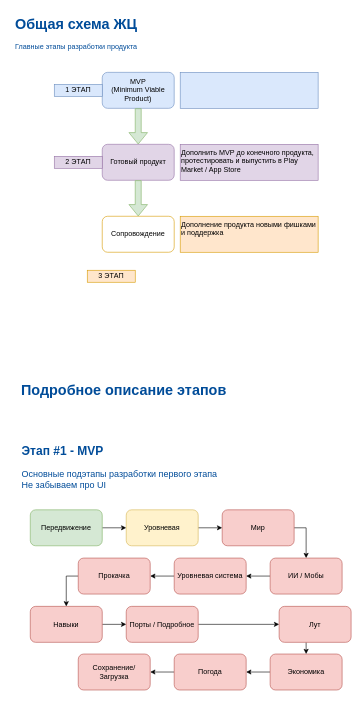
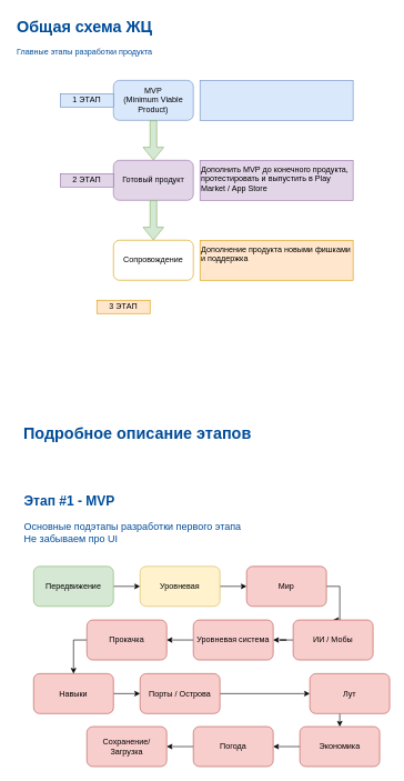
  <mxCell id="0" />
  <mxCell id="1" parent="0" />
  <mxCell id="2" value="MVP&lt;br&gt;(&lt;span&gt;Minimum Viable Product&lt;/span&gt;)&lt;br&gt;" style="rounded=1;whiteSpace=wrap;html=1;fillColor=#dae8fc;strokeColor=#6c8ebf;" parent="1" vertex="1"><mxGeometry x="170" y="120" width="120" height="60" as="geometry" /></mxCell>
  <mxCell id="3" value="1 ЭТАП" style="text;html=1;strokeColor=#6c8ebf;fillColor=#dae8fc;align=center;verticalAlign=middle;whiteSpace=wrap;rounded=0;" parent="1" vertex="1"><mxGeometry x="90" y="140" width="80" height="20" as="geometry" /></mxCell>
  <mxCell id="4" value="Готовый продукт&lt;br&gt;" style="rounded=1;whiteSpace=wrap;html=1;fillColor=#e1d5e7;strokeColor=#9673a6;" parent="1" vertex="1"><mxGeometry x="170" y="240" width="120" height="60" as="geometry" /></mxCell>
  <mxCell id="5" value="2 ЭТАП" style="text;html=1;strokeColor=#9673a6;fillColor=#e1d5e7;align=center;verticalAlign=middle;whiteSpace=wrap;rounded=0;" parent="1" vertex="1"><mxGeometry x="90" y="260" width="80" height="20" as="geometry" /></mxCell>
  <mxCell id="6" value="Дополнить MVP до конечного продукта, протестировать и выпустить в Play Market / App Store" style="text;html=1;strokeColor=#9673a6;fillColor=#e1d5e7;align=left;verticalAlign=top;whiteSpace=wrap;rounded=0;labelPosition=center;verticalLabelPosition=middle;" parent="1" vertex="1"><mxGeometry x="300" y="240" width="230" height="60" as="geometry" /></mxCell>
  <mxCell id="7" value="" style="shape=flexArrow;endArrow=classic;html=1;exitX=0.5;exitY=1;exitDx=0;exitDy=0;entryX=0.5;entryY=0;entryDx=0;entryDy=0;fillColor=#d5e8d4;strokeColor=#82b366;" parent="1" source="2" target="4" edge="1"><mxGeometry width="50" height="50" relative="1" as="geometry"><mxPoint x="60" y="250" as="sourcePoint" /><mxPoint x="110" y="200" as="targetPoint" /></mxGeometry></mxCell>
  <mxCell id="8" value="" style="text;html=1;strokeColor=#6c8ebf;fillColor=#dae8fc;align=left;verticalAlign=top;whiteSpace=wrap;rounded=0;labelPosition=center;verticalLabelPosition=middle;" parent="1" vertex="1"><mxGeometry x="300" y="120" width="230" height="60" as="geometry" /></mxCell>
  <mxCell id="9" value="Сопровождение" style="rounded=1;whiteSpace=wrap;html=1;fillColor=#ffffff;strokeColor=#d79b00;" parent="1" vertex="1"><mxGeometry x="170" y="360" width="120" height="60" as="geometry" /></mxCell>
  <mxCell id="10" value="3 ЭТАП" style="text;html=1;strokeColor=#d79b00;fillColor=#ffe6cc;align=center;verticalAlign=middle;whiteSpace=wrap;rounded=0;" parent="1" vertex="1"><mxGeometry x="145" y="450" width="80" height="20" as="geometry" /></mxCell>
  <mxCell id="11" value="Дополнение продукта новыми фишками и поддержка" style="text;html=1;strokeColor=#d79b00;fillColor=#ffe6cc;align=left;verticalAlign=top;whiteSpace=wrap;rounded=0;labelPosition=center;verticalLabelPosition=middle;" parent="1" vertex="1"><mxGeometry x="300" y="360" width="230" height="60" as="geometry" /></mxCell>
  <mxCell id="12" value="" style="shape=flexArrow;endArrow=classic;html=1;exitX=0.5;exitY=1;exitDx=0;exitDy=0;entryX=0.5;entryY=0;entryDx=0;entryDy=0;fillColor=#d5e8d4;strokeColor=#82b366;" parent="1" source="4" target="9" edge="1"><mxGeometry width="50" height="50" relative="1" as="geometry"><mxPoint x="263.167" y="310.167" as="sourcePoint" /><mxPoint x="263.167" y="370.167" as="targetPoint" /></mxGeometry></mxCell>
  <mxCell id="13" value="&lt;h1&gt;&lt;font color=&quot;#004c99&quot;&gt;Общая схема ЖЦ&lt;/font&gt;&lt;/h1&gt;&lt;div&gt;&lt;font color=&quot;#004c99&quot;&gt;Главные этапы разработки продукта&lt;/font&gt;&lt;/div&gt;" style="text;html=1;strokeColor=none;fillColor=none;spacing=5;spacingTop=-20;whiteSpace=wrap;overflow=hidden;rounded=0;align=left;" parent="1" vertex="1"><mxGeometry x="20" y="20" width="230" height="90" as="geometry" /></mxCell>
  <mxCell id="14" value="&lt;h1&gt;&lt;font color=&quot;#004c99&quot;&gt;Подробное описание этапов&lt;/font&gt;&lt;/h1&gt;" style="text;html=1;strokeColor=none;fillColor=none;spacing=5;spacingTop=-20;whiteSpace=wrap;overflow=hidden;rounded=0;align=left;" parent="1" vertex="1"><mxGeometry x="30" y="630" width="470" height="90" as="geometry" /></mxCell>
  <mxCell id="15" value="&lt;h1&gt;&lt;font color=&quot;#004c99&quot; style=&quot;font-size: 20px&quot;&gt;Этап #1 - MVP&lt;/font&gt;&lt;/h1&gt;&lt;div style=&quot;font-size: 15px&quot;&gt;&lt;font color=&quot;#004c99&quot; style=&quot;font-size: 15px&quot;&gt;Основные подэтапы разработки первого этапа&lt;/font&gt;&lt;/div&gt;&lt;div style=&quot;font-size: 15px&quot;&gt;&lt;font color=&quot;#004c99&quot; style=&quot;font-size: 15px&quot;&gt;Не забываем про UI&lt;/font&gt;&lt;/div&gt;" style="text;html=1;strokeColor=none;fillColor=none;spacing=5;spacingTop=-20;whiteSpace=wrap;overflow=hidden;rounded=0;align=left;" parent="1" vertex="1"><mxGeometry x="31" y="730" width="470" height="90" as="geometry" /></mxCell>
  <mxCell id="16" style="edgeStyle=orthogonalEdgeStyle;rounded=0;orthogonalLoop=1;jettySize=auto;html=1;entryX=0;entryY=0.5;entryDx=0;entryDy=0;" parent="1" source="17" target="19" edge="1"><mxGeometry relative="1" as="geometry" /></mxCell>
  <mxCell id="17" value="&lt;div style=&quot;text-align: center&quot;&gt;&lt;span&gt;Передвижение&lt;/span&gt;&lt;/div&gt;" style="rounded=1;whiteSpace=wrap;html=1;align=center;fillColor=#d5e8d4;strokeColor=#82b366;" parent="1" vertex="1"><mxGeometry x="50" y="849.5" width="120" height="60" as="geometry" /></mxCell>
  <mxCell id="18" style="edgeStyle=orthogonalEdgeStyle;rounded=0;orthogonalLoop=1;jettySize=auto;html=1;entryX=0;entryY=0.5;entryDx=0;entryDy=0;" parent="1" source="19" target="21" edge="1"><mxGeometry relative="1" as="geometry" /></mxCell>
  <mxCell id="19" value="&lt;div style=&quot;text-align: center&quot;&gt;&lt;span&gt;Уровневая&lt;/span&gt;&lt;/div&gt;" style="rounded=1;whiteSpace=wrap;html=1;align=center;fillColor=#fff2cc;strokeColor=#d6b656;" parent="1" vertex="1"><mxGeometry x="210" y="849.5" width="120" height="60" as="geometry" /></mxCell>
  <mxCell id="20" style="edgeStyle=orthogonalEdgeStyle;rounded=0;orthogonalLoop=1;jettySize=auto;html=1;entryX=0.5;entryY=0;entryDx=0;entryDy=0;" parent="1" source="21" target="29" edge="1"><mxGeometry relative="1" as="geometry"><Array as="points"><mxPoint x="510" y="880" /></Array></mxGeometry></mxCell>
  <mxCell id="21" value="&lt;div style=&quot;text-align: center&quot;&gt;&lt;span&gt;Мир&lt;/span&gt;&lt;/div&gt;" style="rounded=1;whiteSpace=wrap;html=1;align=center;fillColor=#f8cecc;strokeColor=#b85450;" parent="1" vertex="1"><mxGeometry x="370" y="849.5" width="120" height="60" as="geometry" /></mxCell>
  <mxCell id="22" style="edgeStyle=orthogonalEdgeStyle;rounded=0;orthogonalLoop=1;jettySize=auto;html=1;entryX=1;entryY=0.5;entryDx=0;entryDy=0;" parent="1" source="23" target="27" edge="1"><mxGeometry relative="1" as="geometry" /></mxCell>
  <mxCell id="23" value="&lt;div style=&quot;text-align: center&quot;&gt;&lt;span&gt;Уровневая система&lt;/span&gt;&lt;/div&gt;" style="rounded=1;whiteSpace=wrap;html=1;align=center;fillColor=#f8cecc;strokeColor=#b85450;" parent="1" vertex="1"><mxGeometry x="290" y="930" width="120" height="60" as="geometry" /></mxCell>
  <mxCell id="24" style="edgeStyle=orthogonalEdgeStyle;rounded=0;orthogonalLoop=1;jettySize=auto;html=1;entryX=0;entryY=0.5;entryDx=0;entryDy=0;" parent="1" source="25" target="33" edge="1"><mxGeometry relative="1" as="geometry" /></mxCell>
  <mxCell id="25" value="&lt;div style=&quot;text-align: center&quot;&gt;&lt;span&gt;Навыки&lt;/span&gt;&lt;/div&gt;" style="rounded=1;whiteSpace=wrap;html=1;align=center;fillColor=#f8cecc;strokeColor=#b85450;" parent="1" vertex="1"><mxGeometry x="50" y="1010.5" width="120" height="60" as="geometry" /></mxCell>
  <mxCell id="26" style="edgeStyle=orthogonalEdgeStyle;rounded=0;orthogonalLoop=1;jettySize=auto;html=1;entryX=0.5;entryY=0;entryDx=0;entryDy=0;" parent="1" source="27" target="25" edge="1"><mxGeometry relative="1" as="geometry"><Array as="points"><mxPoint x="110" y="960" /></Array></mxGeometry></mxCell>
  <mxCell id="27" value="&lt;div style=&quot;text-align: center&quot;&gt;&lt;span&gt;Прокачка&lt;/span&gt;&lt;/div&gt;" style="rounded=1;whiteSpace=wrap;html=1;align=center;fillColor=#f8cecc;strokeColor=#b85450;" parent="1" vertex="1"><mxGeometry x="130" y="930" width="120" height="60" as="geometry" /></mxCell>
  <mxCell id="28" style="edgeStyle=orthogonalEdgeStyle;rounded=0;orthogonalLoop=1;jettySize=auto;html=1;entryX=1;entryY=0.5;entryDx=0;entryDy=0;" parent="1" source="29" target="23" edge="1"><mxGeometry relative="1" as="geometry" /></mxCell>
- <mxCell id="29" value="ИИ / Мобы" style="rounded=1;whiteSpace=wrap;html=1;align=center;fillColor=#f8cecc;strokeColor=#b85450;" parent="1" vertex="1"><mxGeometry x="450" y="930" width="120" height="60" as="geometry" /></mxCell>
+ <mxCell id="29" value="ИИ / Мобы" style="rounded=1;whiteSpace=wrap;html=1;align=center;fillColor=#f8cecc;strokeColor=#b85450;" parent="1" vertex="1"><mxGeometry x="440" y="930" width="120" height="60" as="geometry" /></mxCell>
  <mxCell id="30" style="edgeStyle=orthogonalEdgeStyle;rounded=0;orthogonalLoop=1;jettySize=auto;html=1;entryX=1;entryY=0.5;entryDx=0;entryDy=0;" parent="1" source="31" target="35" edge="1"><mxGeometry relative="1" as="geometry" /></mxCell>
  <mxCell id="31" value="&lt;div style=&quot;text-align: center&quot;&gt;Экономика&lt;/div&gt;" style="rounded=1;whiteSpace=wrap;html=1;align=center;fillColor=#f8cecc;strokeColor=#b85450;" parent="1" vertex="1"><mxGeometry x="450" y="1090" width="120" height="60" as="geometry" /></mxCell>
  <mxCell id="32" style="edgeStyle=orthogonalEdgeStyle;rounded=0;orthogonalLoop=1;jettySize=auto;html=1;entryX=0;entryY=0.5;entryDx=0;entryDy=0;" parent="1" source="33" target="37" edge="1"><mxGeometry relative="1" as="geometry" /></mxCell>
- <mxCell id="33" value="&lt;div style=&quot;text-align: center&quot;&gt;Порты / Подробное&lt;/div&gt;" style="rounded=1;whiteSpace=wrap;html=1;align=center;fillColor=#f8cecc;strokeColor=#b85450;" parent="1" vertex="1"><mxGeometry x="210" y="1010.5" width="120" height="60" as="geometry" /></mxCell>
+ <mxCell id="33" value="&lt;div style=&quot;text-align: center&quot;&gt;Порты / Острова&lt;/div&gt;" style="rounded=1;whiteSpace=wrap;html=1;align=center;fillColor=#f8cecc;strokeColor=#b85450;" parent="1" vertex="1"><mxGeometry x="210" y="1010.5" width="120" height="60" as="geometry" /></mxCell>
  <mxCell id="34" style="edgeStyle=orthogonalEdgeStyle;rounded=0;orthogonalLoop=1;jettySize=auto;html=1;entryX=1;entryY=0.5;entryDx=0;entryDy=0;" parent="1" source="35" target="38" edge="1"><mxGeometry relative="1" as="geometry" /></mxCell>
  <mxCell id="35" value="&lt;div style=&quot;text-align: center&quot;&gt;Погода&lt;/div&gt;" style="rounded=1;whiteSpace=wrap;html=1;align=center;fillColor=#f8cecc;strokeColor=#b85450;" parent="1" vertex="1"><mxGeometry x="290" y="1090" width="120" height="60" as="geometry" /></mxCell>
  <mxCell id="36" style="edgeStyle=orthogonalEdgeStyle;rounded=0;orthogonalLoop=1;jettySize=auto;html=1;entryX=0.5;entryY=0;entryDx=0;entryDy=0;" parent="1" source="37" target="31" edge="1"><mxGeometry relative="1" as="geometry"><Array as="points"><mxPoint x="510" y="1041" /></Array></mxGeometry></mxCell>
  <mxCell id="37" value="&lt;div style=&quot;text-align: center&quot;&gt;Лут&lt;/div&gt;" style="rounded=1;whiteSpace=wrap;html=1;align=center;fillColor=#f8cecc;strokeColor=#b85450;" parent="1" vertex="1"><mxGeometry x="465" y="1010.5" width="120" height="60" as="geometry" /></mxCell>
  <mxCell id="38" value="&lt;div style=&quot;text-align: center&quot;&gt;Сохранение/Загрузка&lt;/div&gt;" style="rounded=1;whiteSpace=wrap;html=1;align=center;fillColor=#f8cecc;strokeColor=#b85450;" parent="1" vertex="1"><mxGeometry x="130" y="1090" width="120" height="60" as="geometry" /></mxCell>
